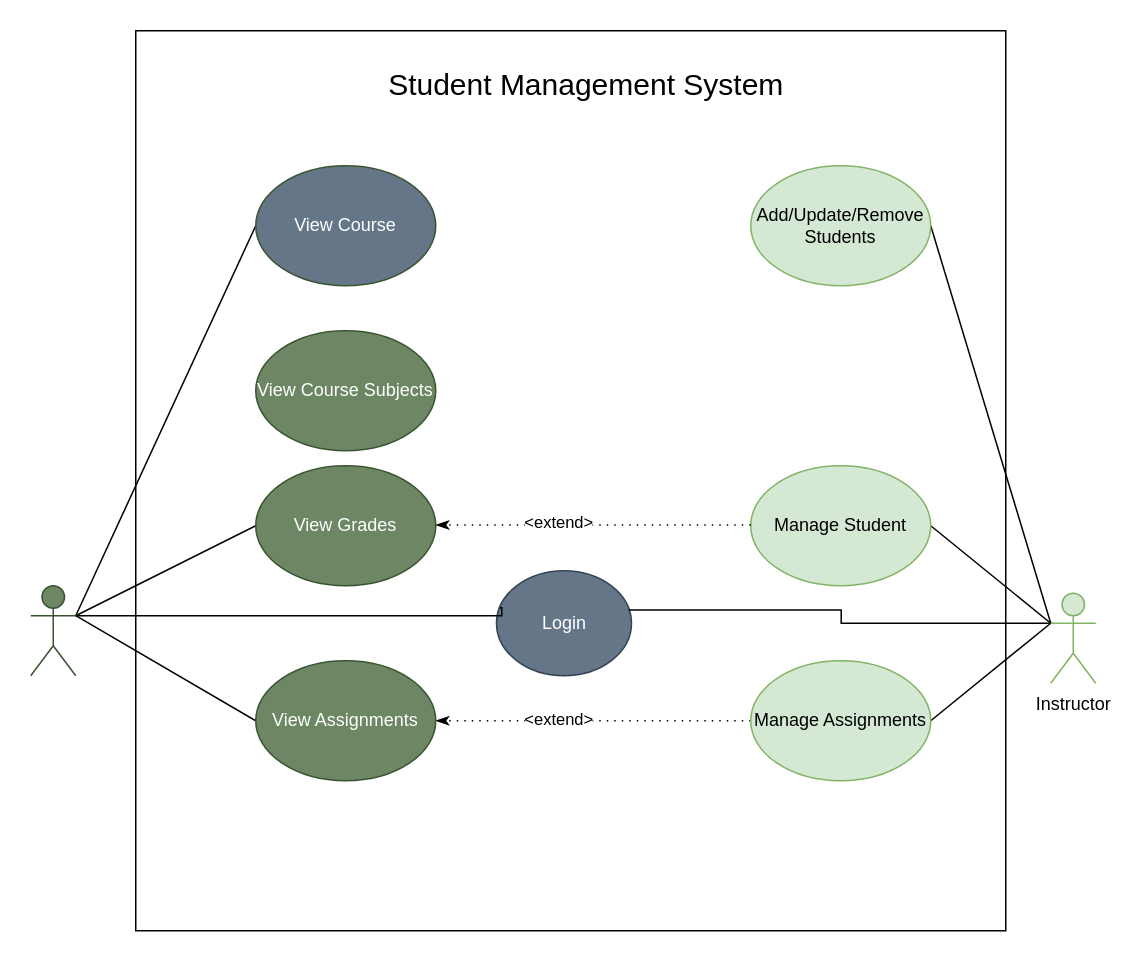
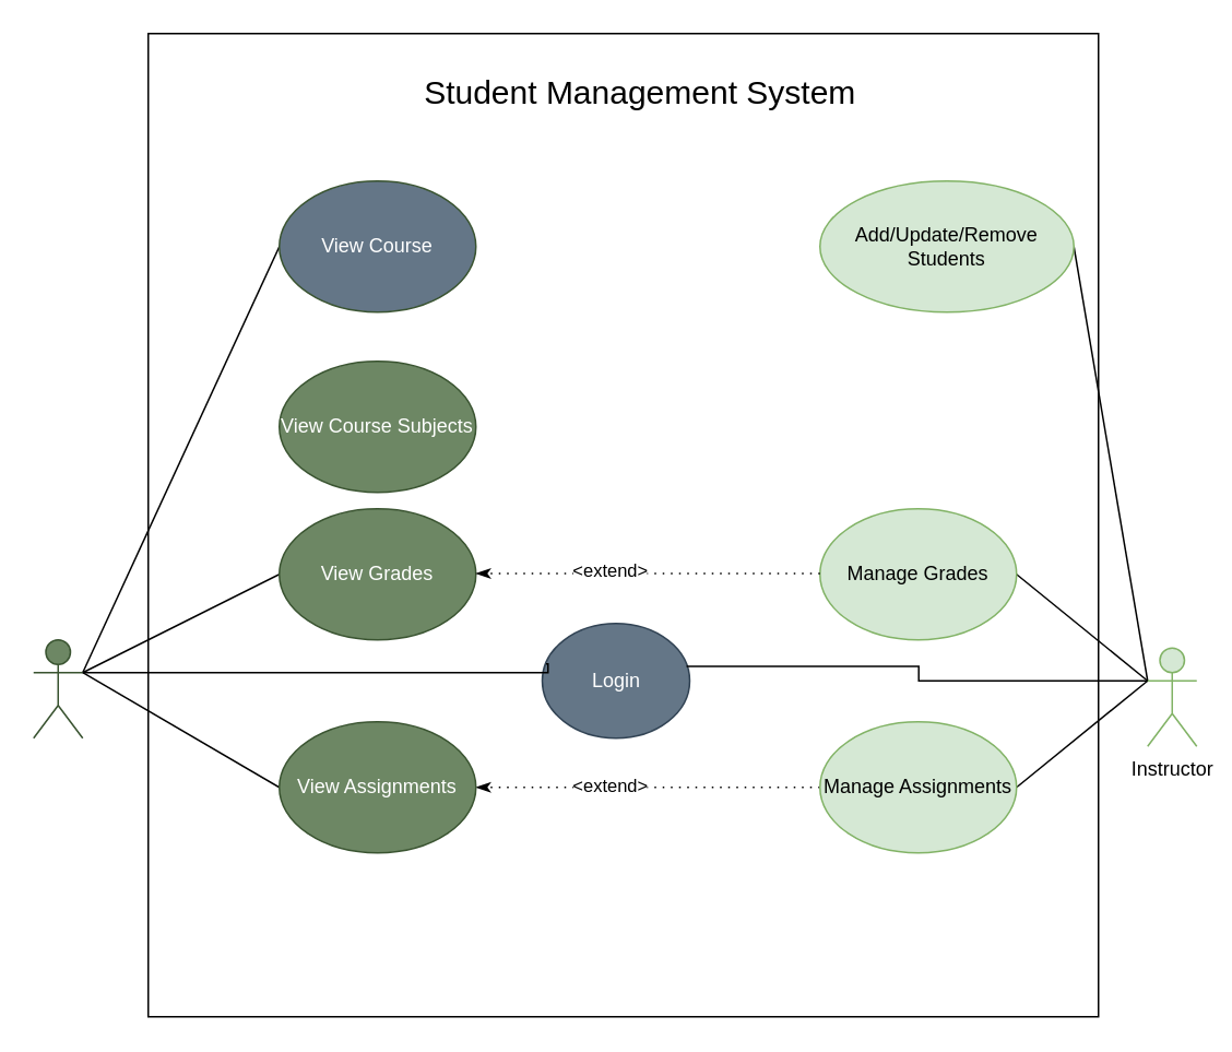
  <mxCell id="0" />
  <mxCell id="1" parent="0" />
  <mxCell id="2" value="" style="rounded=0;whiteSpace=wrap;html=1;" vertex="1" parent="1"><mxGeometry x="90" y="20" width="580" height="600" as="geometry" /></mxCell>
  <mxCell id="3" style="rounded=0;orthogonalLoop=1;jettySize=auto;html=1;exitX=1;exitY=0.333;exitDx=0;exitDy=0;exitPerimeter=0;entryX=0;entryY=0.5;entryDx=0;entryDy=0;endArrow=none;endFill=0;" edge="1" parent="1" source="6" target="18"><mxGeometry relative="1" as="geometry" /></mxCell>
  <mxCell id="4" style="rounded=0;orthogonalLoop=1;jettySize=auto;html=1;exitX=1;exitY=0.333;exitDx=0;exitDy=0;exitPerimeter=0;entryX=0;entryY=0.5;entryDx=0;entryDy=0;endArrow=none;endFill=0;" edge="1" parent="1" source="6" target="14"><mxGeometry relative="1" as="geometry" /></mxCell>
  <mxCell id="5" style="rounded=0;orthogonalLoop=1;jettySize=auto;html=1;exitX=1;exitY=0.333;exitDx=0;exitDy=0;exitPerimeter=0;entryX=0;entryY=0.5;entryDx=0;entryDy=0;endArrow=none;endFill=0;" edge="1" parent="1" source="6" target="23"><mxGeometry relative="1" as="geometry" /></mxCell>
  <mxCell id="6" value="Student" style="shape=umlActor;verticalLabelPosition=bottom;verticalAlign=top;html=1;fillColor=#6d8764;fontColor=#ffffff;strokeColor=#3A5431;" vertex="1" parent="1"><mxGeometry x="20" y="390" width="30" height="60" as="geometry" /></mxCell>
  <mxCell id="7" value="&lt;font style=&quot;font-size: 20px;&quot;&gt;Student Management System&lt;/font&gt;" style="text;html=1;align=center;verticalAlign=middle;whiteSpace=wrap;rounded=0;" vertex="1" parent="1"><mxGeometry x="240" y="40" width="301" height="30" as="geometry" /></mxCell>
  <mxCell id="8" style="rounded=0;orthogonalLoop=1;jettySize=auto;html=1;exitX=0;exitY=0.333;exitDx=0;exitDy=0;exitPerimeter=0;entryX=1;entryY=0.5;entryDx=0;entryDy=0;endArrow=none;endFill=0;" edge="1" parent="1" source="11" target="15"><mxGeometry relative="1" as="geometry" /></mxCell>
  <mxCell id="9" style="rounded=0;orthogonalLoop=1;jettySize=auto;html=1;exitX=0;exitY=0.333;exitDx=0;exitDy=0;exitPerimeter=0;entryX=1;entryY=0.5;entryDx=0;entryDy=0;endArrow=none;endFill=0;" edge="1" parent="1" source="11" target="22"><mxGeometry relative="1" as="geometry" /></mxCell>
  <mxCell id="10" style="rounded=0;orthogonalLoop=1;jettySize=auto;html=1;exitX=0;exitY=0.333;exitDx=0;exitDy=0;exitPerimeter=0;entryX=1;entryY=0.5;entryDx=0;entryDy=0;endArrow=none;endFill=0;" edge="1" parent="1" source="11" target="21"><mxGeometry relative="1" as="geometry" /></mxCell>
  <mxCell id="11" value="Instructor" style="shape=umlActor;verticalLabelPosition=bottom;verticalAlign=top;html=1;fillColor=#d5e8d4;strokeColor=#82b366;" vertex="1" parent="1"><mxGeometry x="700" y="395" width="30" height="60" as="geometry" /></mxCell>
  <mxCell id="12" value="Login" style="ellipse;whiteSpace=wrap;html=1;fillColor=#647687;strokeColor=#314354;fontColor=#ffffff;" vertex="1" parent="1"><mxGeometry x="330.5" y="380" width="90" height="70" as="geometry" /></mxCell>
  <mxCell id="13" style="edgeStyle=orthogonalEdgeStyle;rounded=0;orthogonalLoop=1;jettySize=auto;html=1;exitX=0;exitY=0.333;exitDx=0;exitDy=0;exitPerimeter=0;entryX=0.979;entryY=0.373;entryDx=0;entryDy=0;entryPerimeter=0;endArrow=none;endFill=0;" edge="1" parent="1" source="11" target="12"><mxGeometry relative="1" as="geometry" /></mxCell>
  <mxCell id="14" value="View Course" style="ellipse;whiteSpace=wrap;html=1;fillColor=#647687;fontColor=#ffffff;strokeColor=#3A5431;" vertex="1" parent="1"><mxGeometry x="170" y="110" width="120" height="80" as="geometry" /></mxCell>
- <mxCell id="15" value="Add/Update/Remove Students" style="ellipse;whiteSpace=wrap;html=1;fillColor=#d5e8d4;strokeColor=#82b366;" vertex="1" parent="1"><mxGeometry x="500" y="110" width="120" height="80" as="geometry" /></mxCell>
+ <mxCell id="15" value="Add/Update/Remove Students" style="ellipse;whiteSpace=wrap;html=1;fillColor=#d5e8d4;strokeColor=#82b366;" vertex="1" parent="1"><mxGeometry x="500" y="110" width="155" height="80" as="geometry" /></mxCell>
  <mxCell id="16" value="View Course Subjects" style="ellipse;whiteSpace=wrap;html=1;fillColor=#6d8764;fontColor=#ffffff;strokeColor=#3A5431;" vertex="1" parent="1"><mxGeometry x="170" y="220" width="120" height="80" as="geometry" /></mxCell>
  <mxCell id="17" style="edgeStyle=orthogonalEdgeStyle;rounded=0;orthogonalLoop=1;jettySize=auto;html=1;exitX=1;exitY=0.333;exitDx=0;exitDy=0;exitPerimeter=0;endArrow=none;endFill=0;entryX=0.026;entryY=0.353;entryDx=0;entryDy=0;entryPerimeter=0;" edge="1" parent="1" source="6" target="12"><mxGeometry relative="1" as="geometry"><mxPoint x="330" y="410" as="targetPoint" /><Array as="points"><mxPoint x="334" y="410" /></Array></mxGeometry></mxCell>
  <mxCell id="18" value="View Grades" style="ellipse;whiteSpace=wrap;html=1;fillColor=#6d8764;fontColor=#ffffff;strokeColor=#3A5431;" vertex="1" parent="1"><mxGeometry x="170" y="310" width="120" height="80" as="geometry" /></mxCell>
  <mxCell id="19" style="edgeStyle=orthogonalEdgeStyle;rounded=0;orthogonalLoop=1;jettySize=auto;html=1;exitX=0;exitY=0.5;exitDx=0;exitDy=0;entryX=1;entryY=0.5;entryDx=0;entryDy=0;dashed=1;dashPattern=1 4;strokeWidth=1;endArrow=classicThin;endFill=1;" edge="1" parent="1" source="21" target="23"><mxGeometry relative="1" as="geometry" /></mxCell>
  <mxCell id="20" value="&amp;lt;extend&amp;gt;" style="edgeLabel;html=1;align=center;verticalAlign=middle;resizable=0;points=[];" vertex="1" connectable="0" parent="19"><mxGeometry x="0.232" y="-2" relative="1" as="geometry"><mxPoint as="offset" /></mxGeometry></mxCell>
  <mxCell id="21" value="Manage Assignments" style="ellipse;whiteSpace=wrap;html=1;fillColor=#d5e8d4;strokeColor=#82b366;" vertex="1" parent="1"><mxGeometry x="500" y="440" width="120" height="80" as="geometry" /></mxCell>
- <mxCell id="22" value="Manage Student" style="ellipse;whiteSpace=wrap;html=1;fillColor=#d5e8d4;strokeColor=#82b366;" vertex="1" parent="1"><mxGeometry x="500" y="310" width="120" height="80" as="geometry" /></mxCell>
+ <mxCell id="22" value="Manage Grades" style="ellipse;whiteSpace=wrap;html=1;fillColor=#d5e8d4;strokeColor=#82b366;" vertex="1" parent="1"><mxGeometry x="500" y="310" width="120" height="80" as="geometry" /></mxCell>
  <mxCell id="23" value="View Assignments" style="ellipse;whiteSpace=wrap;html=1;fillColor=#6d8764;fontColor=#ffffff;strokeColor=#3A5431;" vertex="1" parent="1"><mxGeometry x="170" y="440" width="120" height="80" as="geometry" /></mxCell>
  <mxCell id="24" style="edgeStyle=orthogonalEdgeStyle;rounded=0;orthogonalLoop=1;jettySize=auto;html=1;exitX=0;exitY=0.5;exitDx=0;exitDy=0;entryX=1;entryY=0.5;entryDx=0;entryDy=0;dashed=1;dashPattern=1 4;strokeWidth=1;endArrow=classicThin;endFill=1;" edge="1" parent="1"><mxGeometry relative="1" as="geometry"><mxPoint x="500" y="349.5" as="sourcePoint" /><mxPoint x="290" y="349.5" as="targetPoint" /></mxGeometry></mxCell>
  <mxCell id="25" value="&amp;lt;extend&amp;gt;" style="edgeLabel;html=1;align=center;verticalAlign=middle;resizable=0;points=[];" vertex="1" connectable="0" parent="24"><mxGeometry x="0.232" y="-2" relative="1" as="geometry"><mxPoint as="offset" /></mxGeometry></mxCell>
